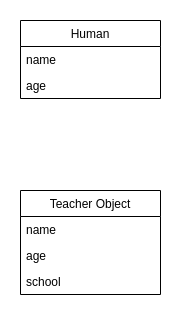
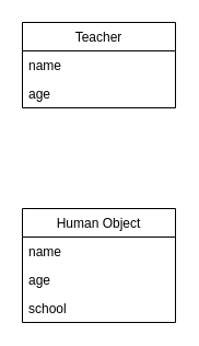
  <mxCell id="0" />
  <mxCell id="1" parent="0" />
- <mxCell id="2" value="Human" style="swimlane;fontStyle=0;childLayout=stackLayout;horizontal=1;startSize=26;fillColor=none;horizontalStack=0;resizeParent=1;resizeParentMax=0;resizeLast=0;collapsible=1;marginBottom=0;" vertex="1" parent="1"><mxGeometry x="20" y="20" width="140" height="78" as="geometry" /></mxCell>
+ <mxCell id="2" value="Teacher" style="swimlane;fontStyle=0;childLayout=stackLayout;horizontal=1;startSize=26;fillColor=none;horizontalStack=0;resizeParent=1;resizeParentMax=0;resizeLast=0;collapsible=1;marginBottom=0;" vertex="1" parent="1"><mxGeometry x="20" y="20" width="140" height="78" as="geometry" /></mxCell>
  <mxCell id="3" value="name" style="text;strokeColor=none;fillColor=none;align=left;verticalAlign=top;spacingLeft=4;spacingRight=4;overflow=hidden;rotatable=0;points=[[0,0.5],[1,0.5]];portConstraint=eastwest;" vertex="1" parent="2"><mxGeometry y="26" width="140" height="26" as="geometry" /></mxCell>
  <mxCell id="4" value="age" style="text;strokeColor=none;fillColor=none;align=left;verticalAlign=top;spacingLeft=4;spacingRight=4;overflow=hidden;rotatable=0;points=[[0,0.5],[1,0.5]];portConstraint=eastwest;" vertex="1" parent="2"><mxGeometry y="52" width="140" height="26" as="geometry" /></mxCell>
- <mxCell id="5" value="Teacher Object" style="swimlane;fontStyle=0;childLayout=stackLayout;horizontal=1;startSize=26;fillColor=none;horizontalStack=0;resizeParent=1;resizeParentMax=0;resizeLast=0;collapsible=1;marginBottom=0;" vertex="1" parent="1"><mxGeometry x="20" y="190" width="140" height="104" as="geometry" /></mxCell>
+ <mxCell id="5" value="Human Object" style="swimlane;fontStyle=0;childLayout=stackLayout;horizontal=1;startSize=26;fillColor=none;horizontalStack=0;resizeParent=1;resizeParentMax=0;resizeLast=0;collapsible=1;marginBottom=0;" vertex="1" parent="1"><mxGeometry x="20" y="190" width="140" height="104" as="geometry" /></mxCell>
  <mxCell id="6" value="name" style="text;strokeColor=none;fillColor=none;align=left;verticalAlign=top;spacingLeft=4;spacingRight=4;overflow=hidden;rotatable=0;points=[[0,0.5],[1,0.5]];portConstraint=eastwest;" vertex="1" parent="5"><mxGeometry y="26" width="140" height="26" as="geometry" /></mxCell>
  <mxCell id="7" value="age" style="text;strokeColor=none;fillColor=none;align=left;verticalAlign=top;spacingLeft=4;spacingRight=4;overflow=hidden;rotatable=0;points=[[0,0.5],[1,0.5]];portConstraint=eastwest;" vertex="1" parent="5"><mxGeometry y="52" width="140" height="26" as="geometry" /></mxCell>
  <mxCell id="8" value="school" style="text;strokeColor=none;fillColor=none;align=left;verticalAlign=top;spacingLeft=4;spacingRight=4;overflow=hidden;rotatable=0;points=[[0,0.5],[1,0.5]];portConstraint=eastwest;" vertex="1" parent="5"><mxGeometry y="78" width="140" height="26" as="geometry" /></mxCell>
